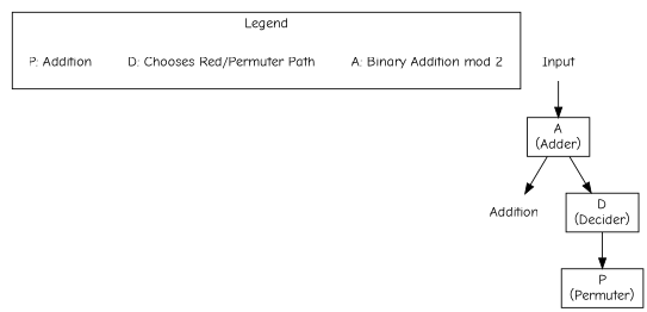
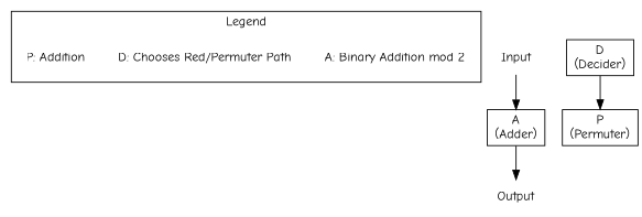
  digraph {
    fontname="Comic Neue"
    rankdir=TB
    node [fontname="Comic Neue" shape=plaintext]
    edge [fontname="Comic Neue"]
    n1 [label="A: Binary Addition mod 2"]
    n2 [label="D: Chooses Red/Permuter Path"]
    n3 [label="P: Addition"]
    n4 [label=Input shape=none]
    n5 [label="A\n(Adder)" shape=box]
-   n6 [label=Addition shape=none]
+   n6 [label=Output shape=none]
    n7 [label="D\n(Decider)" shape=box]
    n8 [label="P\n(Permuter)" shape=box]
    subgraph cluster_1 {
      label=Legend
      n1
      n2
      n3
    }
    n4 -> n5
    n5 -> n6
-   n5 -> n7
    n7 -> n8
  }
